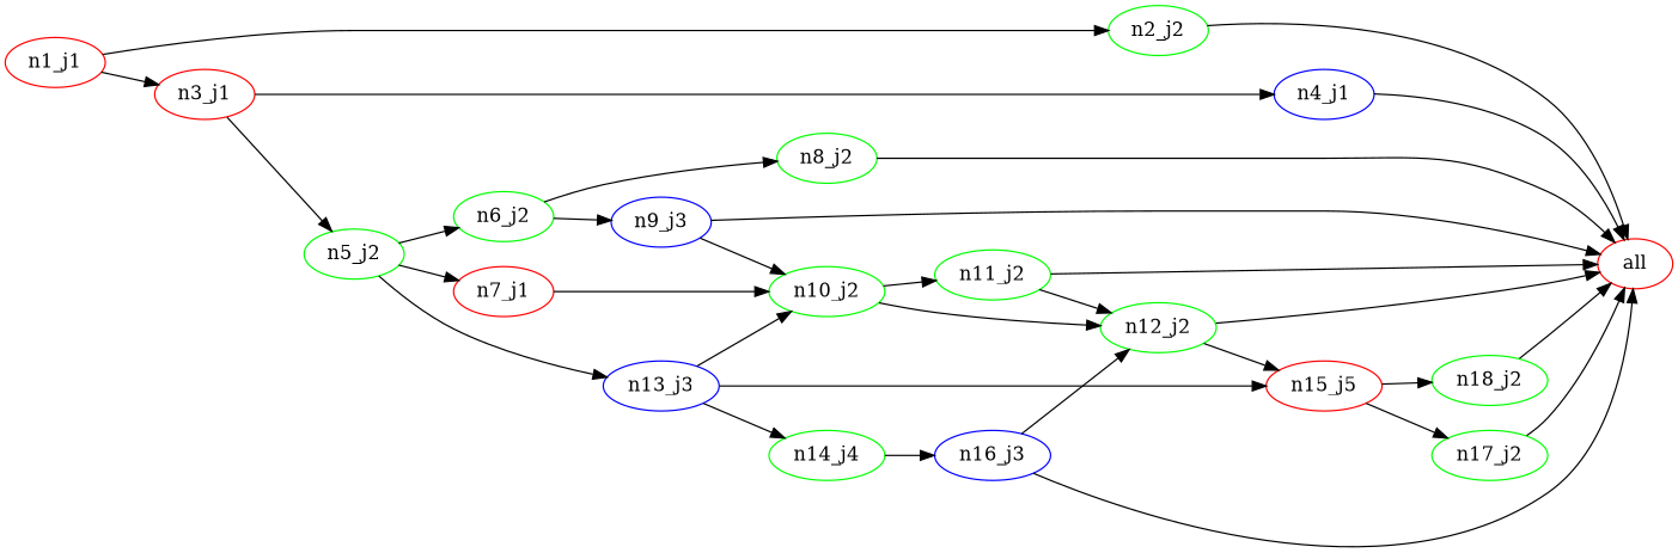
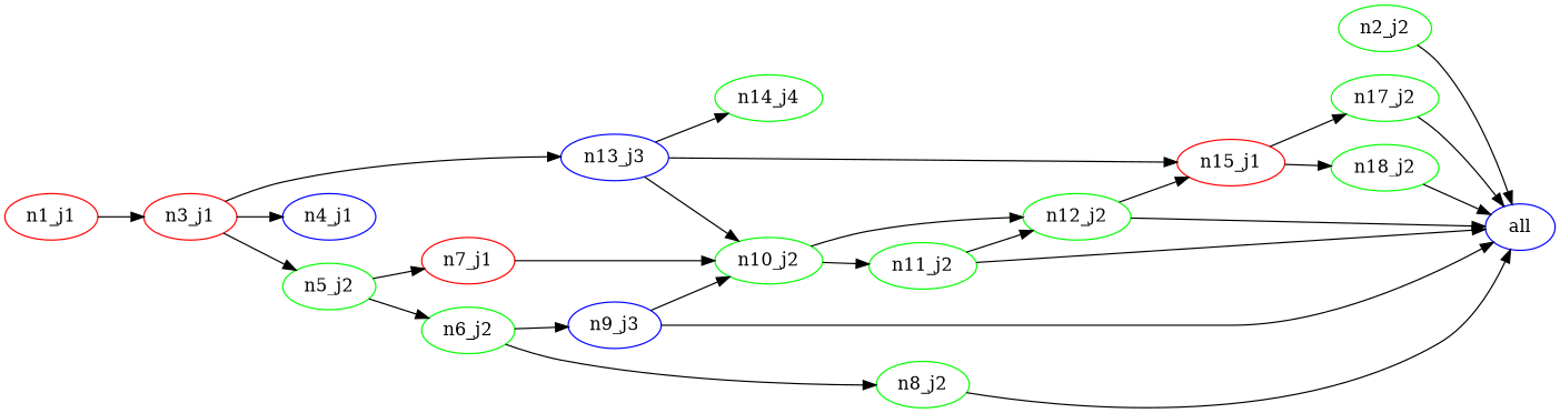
  digraph {
    fontname="DejaVu Serif"
    rankdir=LR
    node [color=green fontname="DejaVu Serif"]
    edge [fontname="DejaVu Serif"]
-   n1 [color=red label=all]
+   n1 [color=blue label=all]
    n2 [color=red label=n1_j1]
    n3 [label=n2_j2]
    n4 [color=red label=n3_j1]
    n5 [color=blue label=n13_j3]
    n6 [color=blue label=n4_j1]
    n7 [label=n5_j2]
    n8 [label=n10_j2]
    n9 [label=n11_j2]
    n10 [label=n12_j2]
-   n11 [color=red label=n15_j5]
+   n11 [color=red label=n15_j1]
    n12 [label=n18_j2]
    n13 [label=n14_j4]
-   n14 [color=blue label=n16_j3]
    n15 [label=n17_j2]
    n16 [label=n6_j2]
    n17 [color=red label=n7_j1]
    n18 [label=n8_j2]
    n19 [color=blue label=n9_j3]
-   n2 -> n3
    n2 -> n4
    n3 -> n1
-   n7 -> n5
+   n4 -> n5
    n4 -> n6
    n4 -> n7
    n5 -> n8
    n5 -> n11
    n5 -> n13
-   n6 -> n1
    n7 -> n16
    n7 -> n17
    n8 -> n9
    n8 -> n10
    n9 -> n1
    n9 -> n10
    n10 -> n1
    n10 -> n11
    n11 -> n12
    n11 -> n15
    n12 -> n1
-   n13 -> n14
-   n14 -> n1
-   n14 -> n10
    n15 -> n1
    n16 -> n18
    n16 -> n19
    n17 -> n8
    n18 -> n1
    n19 -> n1
    n19 -> n8
  }
